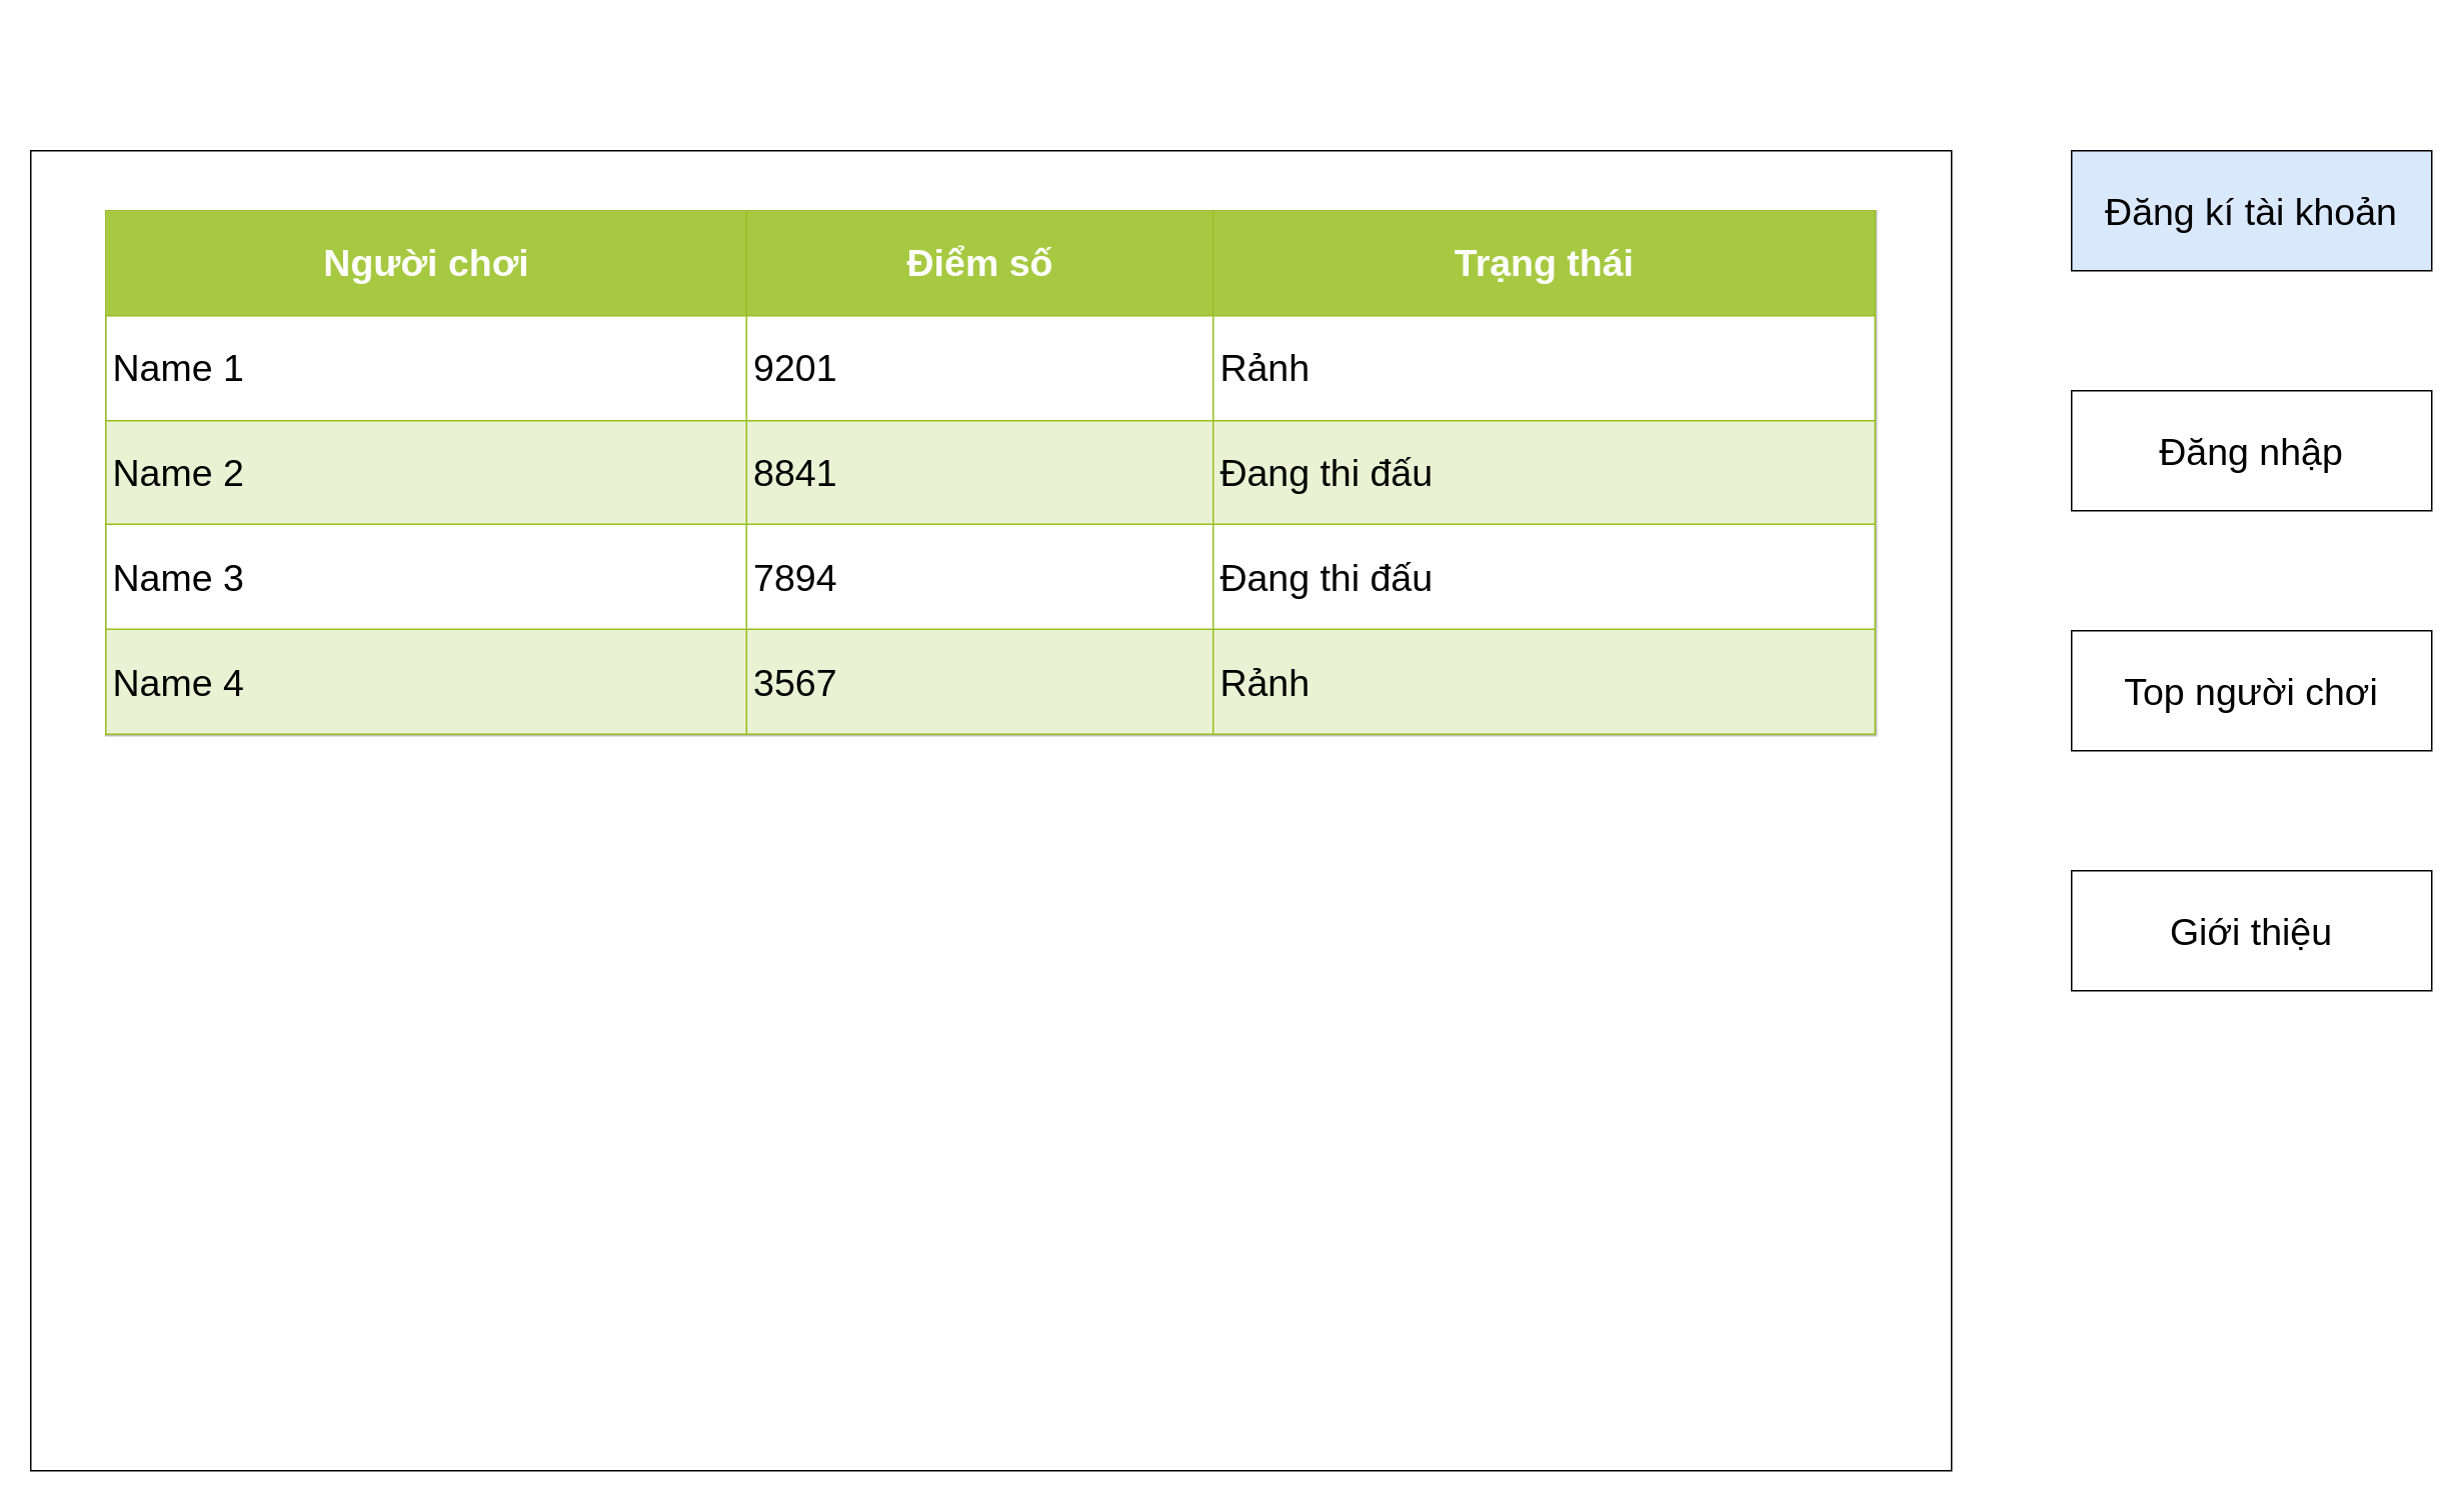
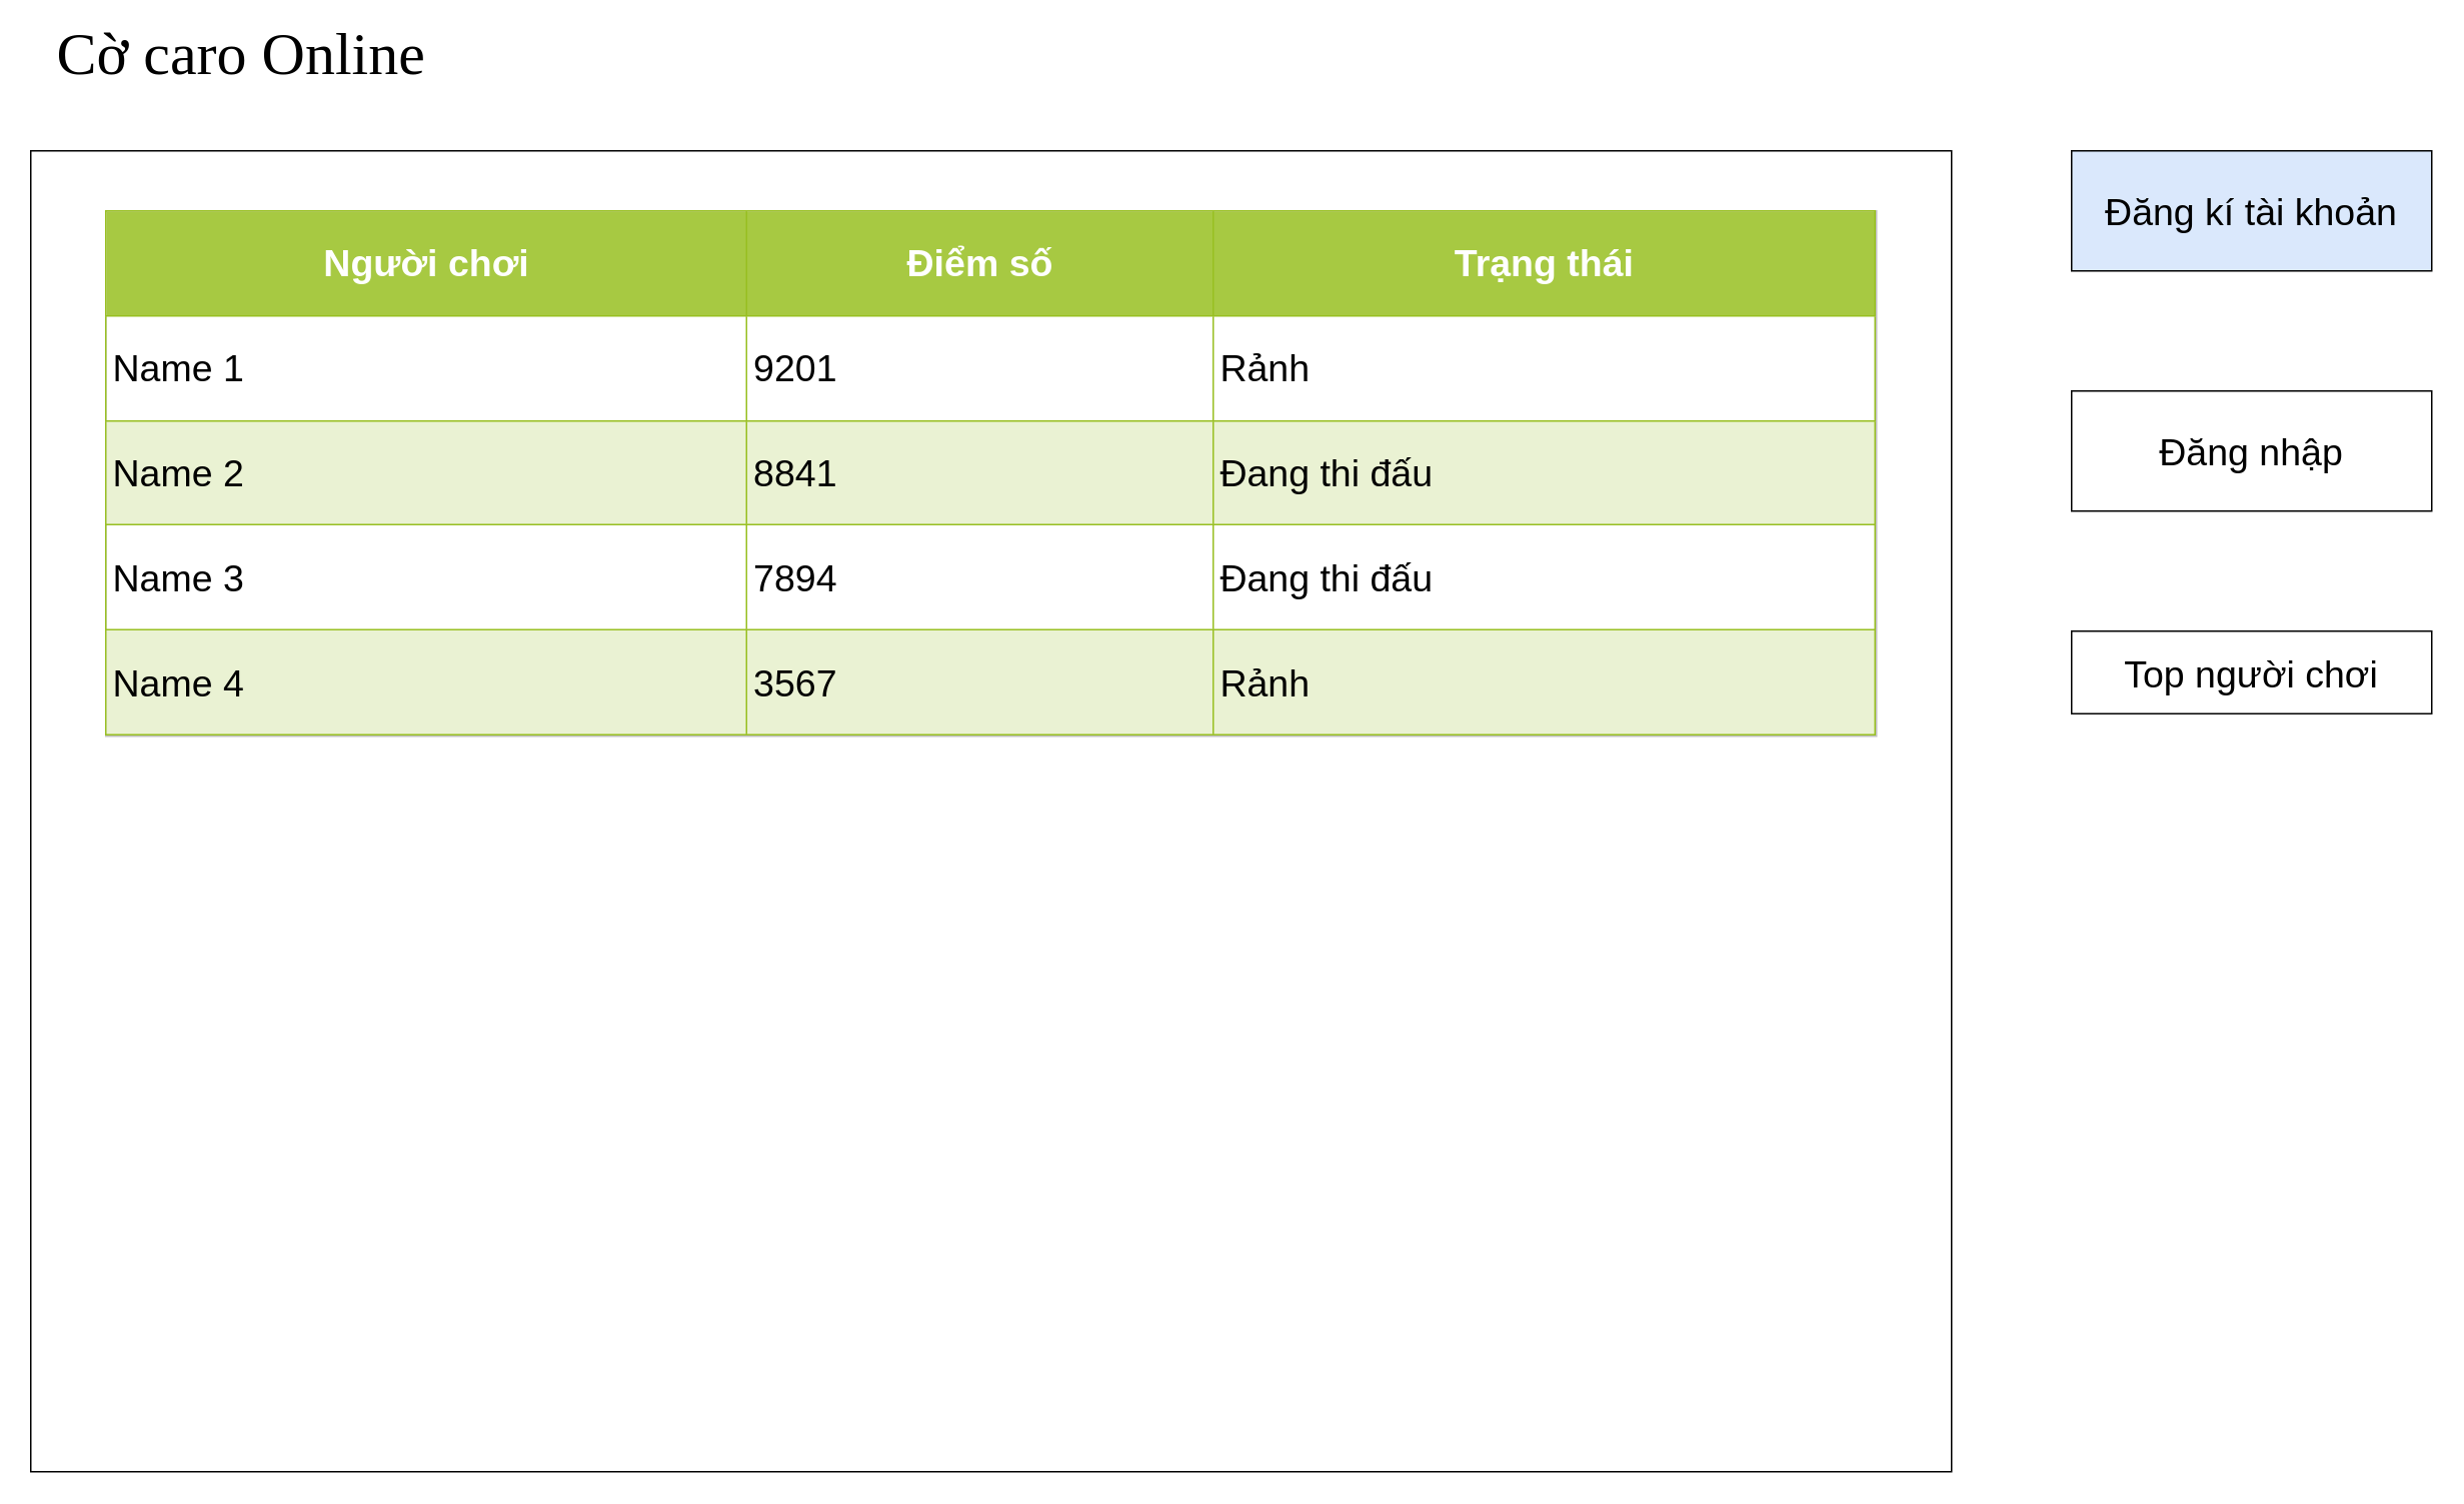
  <mxCell id="0" />
  <mxCell id="1" parent="0" />
  <mxCell id="2" value="" style="rounded=0;whiteSpace=wrap;html=1;fontSize=16;" vertex="1" parent="1"><mxGeometry x="20" y="100" width="1280" height="880" as="geometry" /></mxCell>
  <mxCell id="3" value="&lt;font style=&quot;font-size: 25px&quot;&gt;Đăng kí tài khoản&lt;/font&gt;" style="rounded=0;whiteSpace=wrap;html=1;fillColor=#dae8fc;" vertex="1" parent="1"><mxGeometry x="1380" y="100" width="240" height="80" as="geometry" /></mxCell>
  <mxCell id="4" value="&lt;table border=&quot;1&quot; width=&quot;100%&quot; cellpadding=&quot;4&quot; style=&quot;width: 100% ; height: 100% ; border-collapse: collapse&quot;&gt;&lt;tbody style=&quot;font-size: 25px&quot;&gt;&lt;tr style=&quot;background-color: #a7c942 ; color: #ffffff ; border: 1px solid #98bf21&quot;&gt;&lt;th style=&quot;text-align: center&quot;&gt;Người chơi&lt;/th&gt;&lt;th style=&quot;text-align: center&quot;&gt;Điểm số&lt;/th&gt;&lt;th style=&quot;text-align: center&quot;&gt;Trạng thái&lt;/th&gt;&lt;/tr&gt;&lt;tr style=&quot;border: 1px solid #98bf21&quot;&gt;&lt;td&gt;Name 1&lt;/td&gt;&lt;td&gt;9201&lt;/td&gt;&lt;td&gt;Rảnh&lt;/td&gt;&lt;/tr&gt;&lt;tr style=&quot;background-color: #eaf2d3 ; border: 1px solid #98bf21&quot;&gt;&lt;td&gt;Name 2&lt;/td&gt;&lt;td&gt;8841&lt;/td&gt;&lt;td&gt;Đang thi đấu&lt;/td&gt;&lt;/tr&gt;&lt;tr style=&quot;border: 1px solid #98bf21&quot;&gt;&lt;td&gt;Name 3&lt;/td&gt;&lt;td&gt;7894&lt;/td&gt;&lt;td&gt;Đang thi đấu&lt;/td&gt;&lt;/tr&gt;&lt;tr style=&quot;background-color: #eaf2d3 ; border: 1px solid #98bf21&quot;&gt;&lt;td&gt;Name 4&lt;/td&gt;&lt;td&gt;3567&lt;/td&gt;&lt;td&gt;Rảnh&lt;/td&gt;&lt;/tr&gt;&lt;/tbody&gt;&lt;/table&gt;" style="text;html=1;strokeColor=#c0c0c0;fillColor=#ffffff;overflow=fill;rounded=0;fontSize=16;" vertex="1" parent="1"><mxGeometry x="70" y="140" width="1180" height="350" as="geometry" /></mxCell>
+ <mxCell id="5" value="&lt;font style=&quot;font-size: 40px&quot; face=&quot;Comic Sans MS&quot;&gt;Cờ caro Online&lt;/font&gt;" style="text;html=1;align=center;verticalAlign=middle;resizable=0;points=[];autosize=1;fontSize=16;" vertex="1" parent="1"><mxGeometry x="20" y="20" width="280" height="30" as="geometry" /></mxCell>
  <mxCell id="6" value="&lt;span style=&quot;font-size: 25px&quot;&gt;Đăng nhập&lt;/span&gt;" style="rounded=0;whiteSpace=wrap;html=1;" vertex="1" parent="1"><mxGeometry x="1380" y="260" width="240" height="80" as="geometry" /></mxCell>
- <mxCell id="7" value="&lt;span style=&quot;font-size: 25px&quot;&gt;Top người chơi&lt;/span&gt;" style="rounded=0;whiteSpace=wrap;html=1;" vertex="1" parent="1"><mxGeometry x="1380" y="420" width="240" height="80" as="geometry" /></mxCell>
- <mxCell id="8" value="&lt;span style=&quot;font-size: 25px&quot;&gt;Giới thiệu&lt;/span&gt;" style="rounded=0;whiteSpace=wrap;html=1;" vertex="1" parent="1"><mxGeometry x="1380" y="580" width="240" height="80" as="geometry" /></mxCell>
+ <mxCell id="7" value="&lt;span style=&quot;font-size: 25px&quot;&gt;Top người chơi&lt;/span&gt;" style="rounded=0;whiteSpace=wrap;html=1;" vertex="1" parent="1"><mxGeometry x="1380" y="420" width="240" height="55" as="geometry" /></mxCell>
